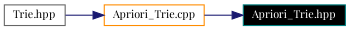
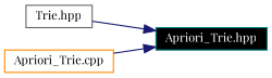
  digraph {
    fontname="Playfair Display"
    rankdir=LR
    node [fontname="Playfair Display" fontsize=10 shape=record]
    edge [color=midnightblue fontname="Playfair Display" fontsize=10 labelfontname=Helvetica labelfontsize=10 style=solid]
    n1 [color=teal fillcolor=black fontcolor=white height=0.2 label="Apriori_Trie.hpp" style=filled width=0.4]
    n2 [color=gray40 height=0.2 label="Trie.hpp" width=0.4]
    n3 [color=darkorange height=0.2 label="Apriori_Trie.cpp" width=0.4]
-   n2 -> n3
+   n2 -> n1
    n3 -> n1
  }
